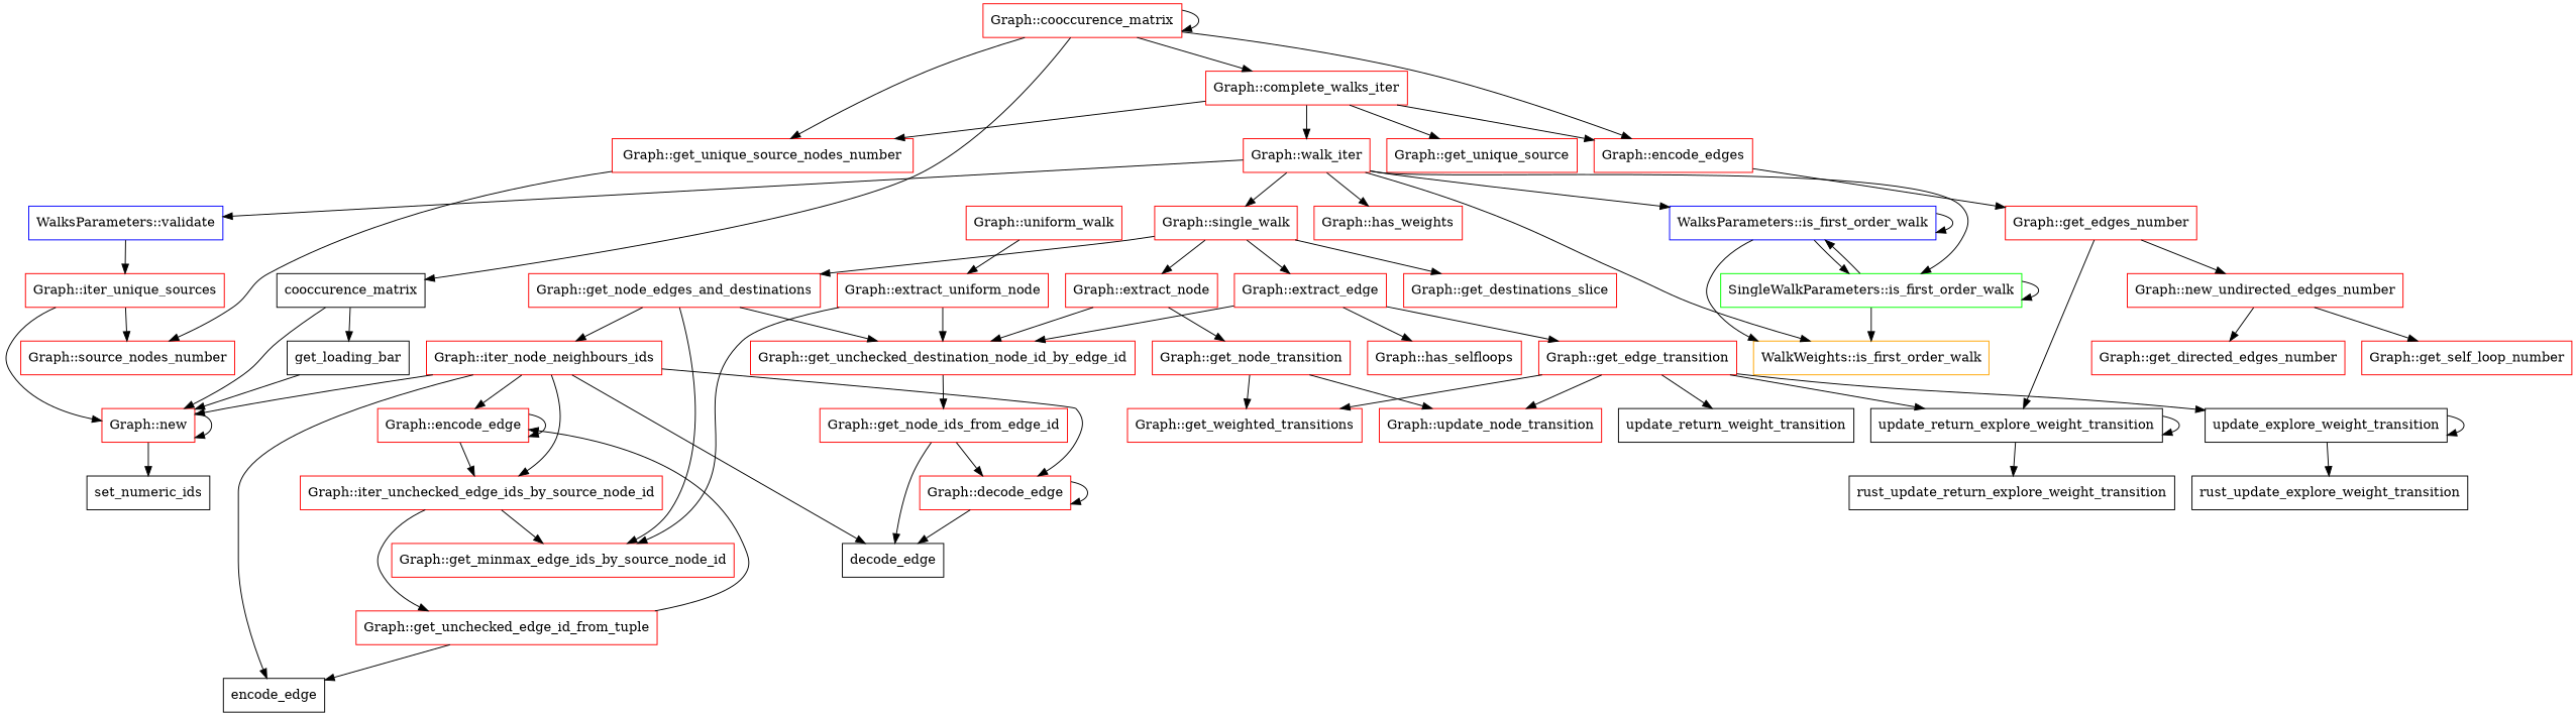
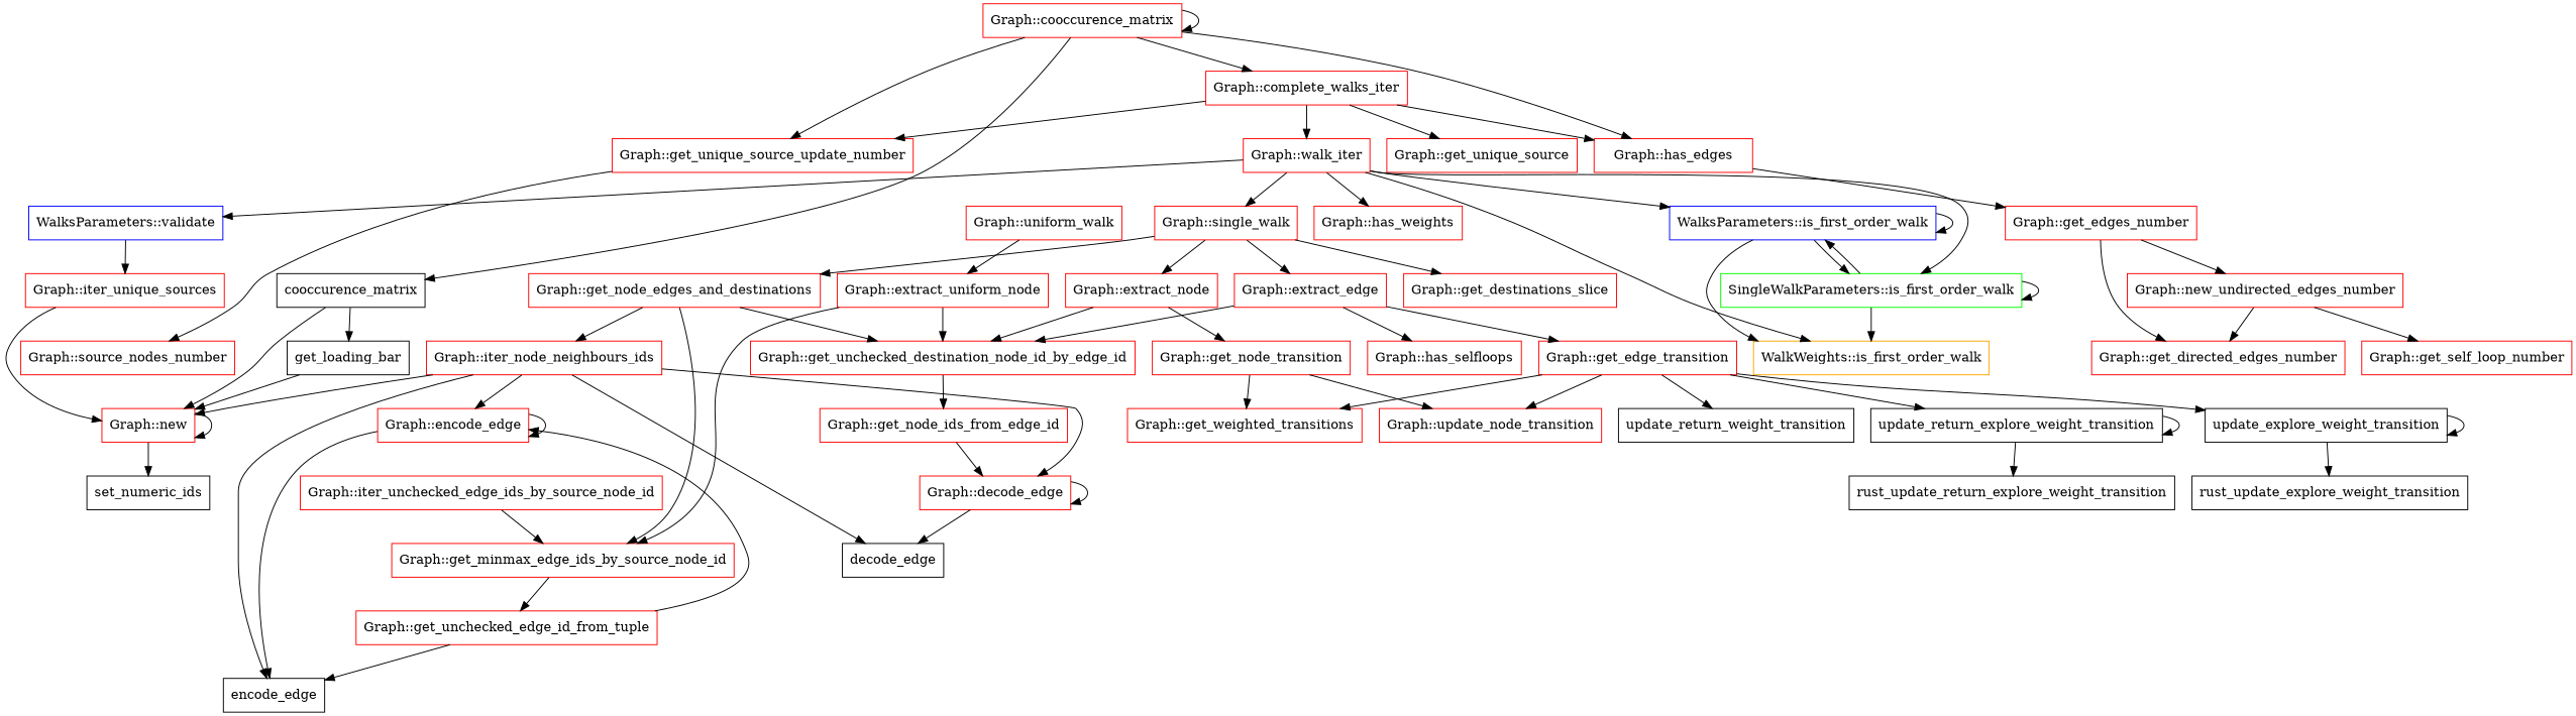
  digraph {
    node [color=red shape=box]
    n1 [label="Graph::source_nodes_number"]
    "Graph::iter_unique_sources"
    "Graph::new"
    set_numeric_ids [color=black]
-   "Graph::get_unique_source_nodes_number"
+   "Graph::get_unique_source_nodes_number" [label="Graph::get_unique_source_update_number"]
    "Graph::extract_edge"
    "Graph::has_selfloops"
    "Graph::get_edge_transition"
    "Graph::get_unchecked_destination_node_id_by_edge_id"
    update_return_weight_transition [color=black]
    "Graph::get_weighted_transitions"
    "Graph::update_node_transition"
    update_explore_weight_transition [color=black]
    update_return_explore_weight_transition [color=black]
    "Graph::get_node_ids_from_edge_id"
    encode_edge [color=black]
-   "Graph::has_edges" [label="Graph::encode_edges"]
+   "Graph::has_edges"
    "Graph::get_edges_number"
    "Graph::get_directed_edges_number"
    n20 [label="Graph::new_undirected_edges_number"]
    "Graph::iter_node_neighbours_ids"
    "Graph::decode_edge"
    "Graph::encode_edge"
    decode_edge [color=black]
    "Graph::iter_unchecked_edge_ids_by_source_node_id"
    "Graph::get_minmax_edge_ids_by_source_node_id"
    "Graph::get_node_transition"
    "Graph::complete_walks_iter"
    "Graph::get_unique_source"
    "Graph::walk_iter"
    "Graph::single_walk"
    "Graph::has_weights"
    "WalkWeights::is_first_order_walk" [color=orange]
    "WalksParameters::is_first_order_walk" [color=blue]
    "SingleWalkParameters::is_first_order_walk" [color=green]
    "WalksParameters::validate" [color=blue]
    "Graph::get_destinations_slice"
    "Graph::extract_node"
    "Graph::get_node_edges_and_destinations"
    "Graph::uniform_walk"
    "Graph::extract_uniform_node"
    rust_update_explore_weight_transition [color=black]
    rust_update_return_explore_weight_transition [color=black]
    "Graph::cooccurence_matrix"
    cooccurence_matrix [color=black]
    get_loading_bar [color=black]
    "Graph::get_unchecked_edge_id_from_tuple"
    "Graph::get_self_loop_number"
-   "Graph::iter_unique_sources" -> n1
    "Graph::iter_unique_sources" -> "Graph::new"
    "Graph::new" -> "Graph::new"
    "Graph::new" -> set_numeric_ids
    "Graph::get_unique_source_nodes_number" -> n1
    "Graph::extract_edge" -> "Graph::has_selfloops"
    "Graph::extract_edge" -> "Graph::get_edge_transition"
    "Graph::extract_edge" -> "Graph::get_unchecked_destination_node_id_by_edge_id"
    "Graph::get_edge_transition" -> update_return_weight_transition
    "Graph::get_edge_transition" -> "Graph::get_weighted_transitions"
    "Graph::get_edge_transition" -> "Graph::update_node_transition"
    "Graph::get_edge_transition" -> update_explore_weight_transition
    "Graph::get_edge_transition" -> update_return_explore_weight_transition
    "Graph::get_unchecked_destination_node_id_by_edge_id" -> "Graph::get_node_ids_from_edge_id"
    update_explore_weight_transition -> update_explore_weight_transition
    update_explore_weight_transition -> rust_update_explore_weight_transition
    update_return_explore_weight_transition -> update_return_explore_weight_transition
    update_return_explore_weight_transition -> rust_update_return_explore_weight_transition
    "Graph::get_node_ids_from_edge_id" -> "Graph::decode_edge"
-   "Graph::get_node_ids_from_edge_id" -> decode_edge
    "Graph::has_edges" -> "Graph::get_edges_number"
-   "Graph::get_edges_number" -> update_return_explore_weight_transition
+   "Graph::get_edges_number" -> "Graph::get_directed_edges_number"
    "Graph::get_edges_number" -> n20
    n20 -> "Graph::get_directed_edges_number"
    n20 -> "Graph::get_self_loop_number"
    "Graph::iter_node_neighbours_ids" -> "Graph::new"
    "Graph::iter_node_neighbours_ids" -> encode_edge
    "Graph::iter_node_neighbours_ids" -> "Graph::decode_edge"
    "Graph::iter_node_neighbours_ids" -> "Graph::encode_edge"
    "Graph::iter_node_neighbours_ids" -> decode_edge
-   "Graph::iter_node_neighbours_ids" -> "Graph::iter_unchecked_edge_ids_by_source_node_id"
    "Graph::decode_edge" -> "Graph::decode_edge"
    "Graph::decode_edge" -> decode_edge
-   "Graph::encode_edge" -> "Graph::iter_unchecked_edge_ids_by_source_node_id"
+   "Graph::encode_edge" -> encode_edge
    "Graph::encode_edge" -> "Graph::encode_edge"
    "Graph::iter_unchecked_edge_ids_by_source_node_id" -> "Graph::get_minmax_edge_ids_by_source_node_id"
-   "Graph::iter_unchecked_edge_ids_by_source_node_id" -> "Graph::get_unchecked_edge_id_from_tuple"
+   "Graph::get_minmax_edge_ids_by_source_node_id" -> "Graph::get_unchecked_edge_id_from_tuple"
    "Graph::get_node_transition" -> "Graph::get_weighted_transitions"
    "Graph::get_node_transition" -> "Graph::update_node_transition"
    "Graph::complete_walks_iter" -> "Graph::get_unique_source_nodes_number"
    "Graph::complete_walks_iter" -> "Graph::has_edges"
    "Graph::complete_walks_iter" -> "Graph::get_unique_source"
    "Graph::complete_walks_iter" -> "Graph::walk_iter"
    "Graph::walk_iter" -> "Graph::single_walk"
    "Graph::walk_iter" -> "Graph::has_weights"
    "Graph::walk_iter" -> "WalkWeights::is_first_order_walk"
    "Graph::walk_iter" -> "WalksParameters::is_first_order_walk"
    "Graph::walk_iter" -> "SingleWalkParameters::is_first_order_walk"
    "Graph::walk_iter" -> "WalksParameters::validate"
    "Graph::single_walk" -> "Graph::extract_edge"
    "Graph::single_walk" -> "Graph::get_destinations_slice"
    "Graph::single_walk" -> "Graph::extract_node"
    "Graph::single_walk" -> "Graph::get_node_edges_and_destinations"
    "WalksParameters::is_first_order_walk" -> "WalkWeights::is_first_order_walk"
    "WalksParameters::is_first_order_walk" -> "WalksParameters::is_first_order_walk"
    "WalksParameters::is_first_order_walk" -> "SingleWalkParameters::is_first_order_walk"
    "SingleWalkParameters::is_first_order_walk" -> "WalkWeights::is_first_order_walk"
    "SingleWalkParameters::is_first_order_walk" -> "WalksParameters::is_first_order_walk"
    "SingleWalkParameters::is_first_order_walk" -> "SingleWalkParameters::is_first_order_walk"
    "WalksParameters::validate" -> "Graph::iter_unique_sources"
    "Graph::extract_node" -> "Graph::get_unchecked_destination_node_id_by_edge_id"
    "Graph::extract_node" -> "Graph::get_node_transition"
    "Graph::get_node_edges_and_destinations" -> "Graph::get_unchecked_destination_node_id_by_edge_id"
    "Graph::get_node_edges_and_destinations" -> "Graph::iter_node_neighbours_ids"
    "Graph::get_node_edges_and_destinations" -> "Graph::get_minmax_edge_ids_by_source_node_id"
    "Graph::uniform_walk" -> "Graph::extract_uniform_node"
    "Graph::extract_uniform_node" -> "Graph::get_unchecked_destination_node_id_by_edge_id"
    "Graph::extract_uniform_node" -> "Graph::get_minmax_edge_ids_by_source_node_id"
    "Graph::cooccurence_matrix" -> "Graph::get_unique_source_nodes_number"
    "Graph::cooccurence_matrix" -> "Graph::has_edges"
    "Graph::cooccurence_matrix" -> "Graph::complete_walks_iter"
    "Graph::cooccurence_matrix" -> "Graph::cooccurence_matrix"
    "Graph::cooccurence_matrix" -> cooccurence_matrix
    cooccurence_matrix -> "Graph::new"
    cooccurence_matrix -> get_loading_bar
    get_loading_bar -> "Graph::new"
    "Graph::get_unchecked_edge_id_from_tuple" -> encode_edge
    "Graph::get_unchecked_edge_id_from_tuple" -> "Graph::encode_edge"
  }
